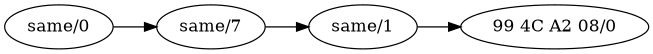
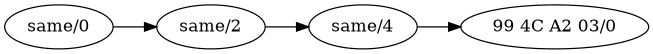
  digraph {
    nodesep=1.0
    rankdir=LR
    n1 [label="same/0"]
-   n2 [label="same/7"]
-   n3 [label="same/1"]
-   n4 [label="99 4C A2 08/0"]
+   n2 [label="same/2"]
+   n3 [label="same/4"]
+   n4 [label="99 4C A2 03/0"]
    n1 -> n2
    n2 -> n3
    n3 -> n4
  }
